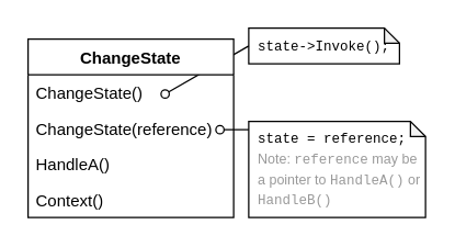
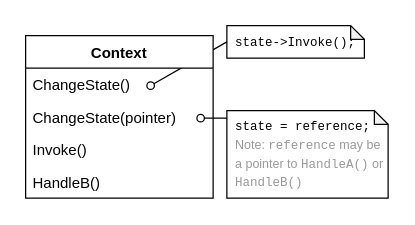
  <mxCell id="0" />
  <mxCell id="1" parent="0" />
  <mxCell id="2" value="&lt;font style=&quot;font-size: 10px;&quot; face=&quot;Courier New&quot;&gt;state-&amp;gt;Invoke();&lt;/font&gt;" style="shape=note;whiteSpace=wrap;html=1;backgroundOutline=1;darkOpacity=0.05;size=11;" parent="1" vertex="1"><mxGeometry x="181" y="20" width="110" height="26" as="geometry" /></mxCell>
  <mxCell id="3" style="rounded=0;orthogonalLoop=1;jettySize=auto;html=1;endArrow=oval;endFill=0;exitX=0;exitY=0.5;exitDx=0;exitDy=0;exitPerimeter=0;" parent="1" source="2" edge="1"><mxGeometry relative="1" as="geometry"><mxPoint x="120" y="68" as="targetPoint" /><mxPoint x="180" y="68" as="sourcePoint" /></mxGeometry></mxCell>
- <mxCell id="4" value="ChangeState" style="swimlane;fontStyle=1;align=center;verticalAlign=top;childLayout=stackLayout;horizontal=1;startSize=26;horizontalStack=0;resizeParent=1;resizeParentMax=0;resizeLast=0;collapsible=1;marginBottom=0;whiteSpace=wrap;html=1;" vertex="1" parent="1"><mxGeometry x="20" y="28" width="150" height="130" as="geometry" /></mxCell>
+ <mxCell id="4" value="Context" style="swimlane;fontStyle=1;align=center;verticalAlign=top;childLayout=stackLayout;horizontal=1;startSize=26;horizontalStack=0;resizeParent=1;resizeParentMax=0;resizeLast=0;collapsible=1;marginBottom=0;whiteSpace=wrap;html=1;" vertex="1" parent="1"><mxGeometry x="20" y="28" width="150" height="130" as="geometry" /></mxCell>
  <mxCell id="5" value="ChangeState()" style="text;strokeColor=none;fillColor=none;align=left;verticalAlign=top;spacingLeft=4;spacingRight=4;overflow=hidden;rotatable=0;points=[[0,0.5],[1,0.5]];portConstraint=eastwest;whiteSpace=wrap;html=1;" vertex="1" parent="4"><mxGeometry y="26" width="150" height="26" as="geometry" /></mxCell>
- <mxCell id="6" value="ChangeState(reference)" style="text;strokeColor=none;fillColor=none;align=left;verticalAlign=top;spacingLeft=4;spacingRight=4;overflow=hidden;rotatable=0;points=[[0,0.5],[1,0.5]];portConstraint=eastwest;whiteSpace=wrap;html=1;" vertex="1" parent="4"><mxGeometry y="52" width="150" height="26" as="geometry" /></mxCell>
- <mxCell id="7" value="HandleA()" style="text;strokeColor=none;fillColor=none;align=left;verticalAlign=top;spacingLeft=4;spacingRight=4;overflow=hidden;rotatable=0;points=[[0,0.5],[1,0.5]];portConstraint=eastwest;whiteSpace=wrap;html=1;" vertex="1" parent="4"><mxGeometry y="78" width="150" height="26" as="geometry" /></mxCell>
- <mxCell id="8" value="Context()" style="text;strokeColor=none;fillColor=none;align=left;verticalAlign=top;spacingLeft=4;spacingRight=4;overflow=hidden;rotatable=0;points=[[0,0.5],[1,0.5]];portConstraint=eastwest;whiteSpace=wrap;html=1;" vertex="1" parent="4"><mxGeometry y="104" width="150" height="26" as="geometry" /></mxCell>
+ <mxCell id="6" value="ChangeState(pointer)" style="text;strokeColor=none;fillColor=none;align=left;verticalAlign=top;spacingLeft=4;spacingRight=4;overflow=hidden;rotatable=0;points=[[0,0.5],[1,0.5]];portConstraint=eastwest;whiteSpace=wrap;html=1;" vertex="1" parent="4"><mxGeometry y="52" width="150" height="26" as="geometry" /></mxCell>
+ <mxCell id="7" value="Invoke()" style="text;strokeColor=none;fillColor=none;align=left;verticalAlign=top;spacingLeft=4;spacingRight=4;overflow=hidden;rotatable=0;points=[[0,0.5],[1,0.5]];portConstraint=eastwest;whiteSpace=wrap;html=1;" vertex="1" parent="4"><mxGeometry y="78" width="150" height="26" as="geometry" /></mxCell>
+ <mxCell id="8" value="HandleB()" style="text;strokeColor=none;fillColor=none;align=left;verticalAlign=top;spacingLeft=4;spacingRight=4;overflow=hidden;rotatable=0;points=[[0,0.5],[1,0.5]];portConstraint=eastwest;whiteSpace=wrap;html=1;" vertex="1" parent="4"><mxGeometry y="104" width="150" height="26" as="geometry" /></mxCell>
  <mxCell id="9" value="&lt;font style=&quot;font-size: 10px;&quot;&gt;&lt;font face=&quot;Courier New&quot;&gt;state = reference;&lt;/font&gt;&lt;br&gt;&lt;font style=&quot;&quot; color=&quot;#999999&quot;&gt;Note: &lt;font face=&quot;Courier New&quot;&gt;reference&lt;/font&gt;&lt;/font&gt;&lt;/font&gt;&lt;font color=&quot;#999999&quot;&gt;&lt;font style=&quot;font-size: 10px;&quot;&gt;&amp;nbsp;may be a&amp;nbsp;&lt;/font&gt;&lt;font style=&quot;font-size: 10px;&quot;&gt;pointer to&lt;/font&gt;&lt;font style=&quot;font-size: 10px;&quot;&gt; &lt;/font&gt;&lt;font style=&quot;font-size: 10px;&quot; face=&quot;Courier New&quot;&gt;HandleA()&lt;/font&gt;&lt;font style=&quot;font-size: 10px;&quot;&gt; or &lt;/font&gt;&lt;/font&gt;&lt;font style=&quot;font-size: 10px;&quot; face=&quot;Courier New&quot;&gt;&lt;font color=&quot;#999999&quot;&gt;HandleB()&lt;/font&gt;&lt;br&gt;&lt;/font&gt;" style="shape=note;whiteSpace=wrap;html=1;backgroundOutline=1;darkOpacity=0.05;size=11;align=left;verticalAlign=top;spacing=0;spacingBottom=0;spacingLeft=7;" vertex="1" parent="1"><mxGeometry x="181" y="88" width="129" height="70" as="geometry" /></mxCell>
  <mxCell id="10" style="rounded=0;orthogonalLoop=1;jettySize=auto;html=1;endArrow=oval;endFill=0;" edge="1" parent="1"><mxGeometry relative="1" as="geometry"><mxPoint x="160" y="94" as="targetPoint" /><mxPoint x="181" y="94" as="sourcePoint" /></mxGeometry></mxCell>
